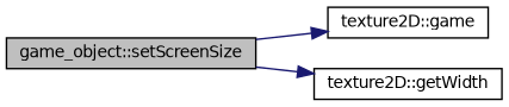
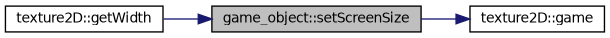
  digraph {
    rankdir=LR
    node [color=black fillcolor=white fontname=Helvetica fontsize=10 shape=record style=filled]
    edge [color=midnightblue fontname=Helvetica fontsize=10 labelfontname=Helvetica labelfontsize=10 style=solid]
    n1 [fillcolor=grey75 fontcolor=black height=0.2 label="game_object::setScreenSize" width=0.4]
    n2 [height=0.2 label="texture2D::game" width=0.4]
    n3 [height=0.2 label="texture2D::getWidth" width=0.4]
    n1 -> n2
-   n1 -> n3
+   n3 -> n1
  }
